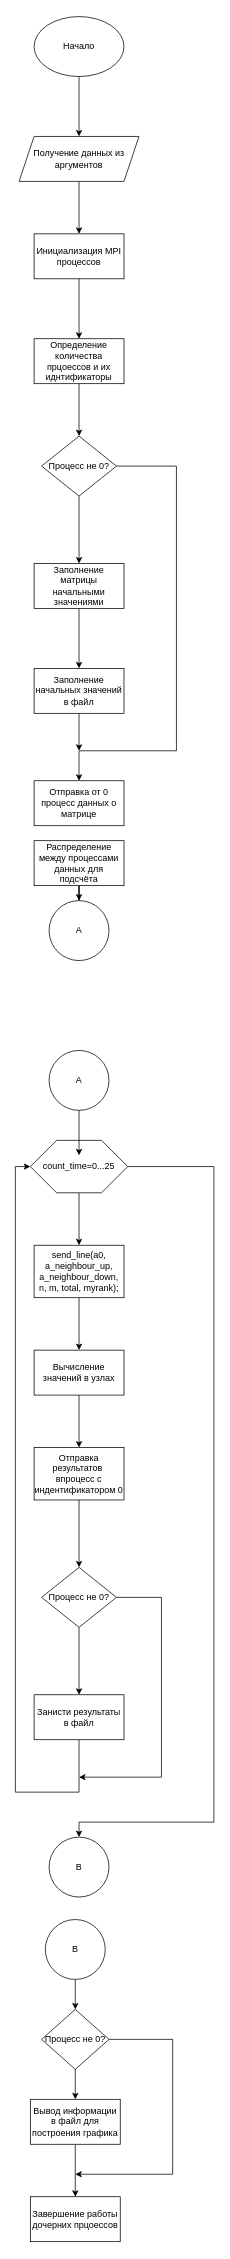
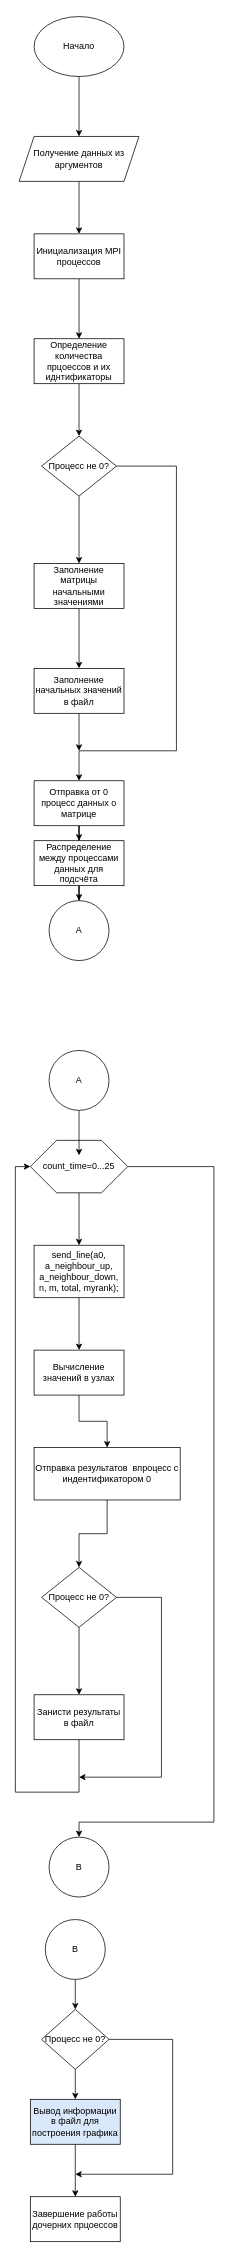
  <mxCell id="0" />
  <mxCell id="1" parent="0" />
  <mxCell id="2" style="edgeStyle=orthogonalEdgeStyle;rounded=0;orthogonalLoop=1;jettySize=auto;html=1;" parent="1" source="3" target="5" edge="1"><mxGeometry relative="1" as="geometry" /></mxCell>
  <mxCell id="3" value="Начало" style="ellipse;whiteSpace=wrap;html=1;" parent="1" vertex="1"><mxGeometry x="45" y="20" width="120" height="80" as="geometry" /></mxCell>
  <mxCell id="4" style="edgeStyle=orthogonalEdgeStyle;rounded=0;orthogonalLoop=1;jettySize=auto;html=1;entryX=0.5;entryY=0;entryDx=0;entryDy=0;" parent="1" source="5" target="7" edge="1"><mxGeometry relative="1" as="geometry" /></mxCell>
  <mxCell id="5" value="Получение данных из аргументов" style="shape=parallelogram;perimeter=parallelogramPerimeter;whiteSpace=wrap;html=1;fixedSize=1;" parent="1" vertex="1"><mxGeometry x="25" y="180" width="160" height="60" as="geometry" /></mxCell>
  <mxCell id="6" value="" style="edgeStyle=orthogonalEdgeStyle;rounded=0;orthogonalLoop=1;jettySize=auto;html=1;" parent="1" source="7" target="9" edge="1"><mxGeometry relative="1" as="geometry" /></mxCell>
  <mxCell id="7" value="Инициализация MPI процессов" style="rounded=0;whiteSpace=wrap;html=1;" parent="1" vertex="1"><mxGeometry x="45" y="310" width="120" height="60" as="geometry" /></mxCell>
  <mxCell id="8" value="" style="edgeStyle=orthogonalEdgeStyle;rounded=0;orthogonalLoop=1;jettySize=auto;html=1;" parent="1" source="9" target="12" edge="1"><mxGeometry relative="1" as="geometry" /></mxCell>
  <mxCell id="9" value="Определение количества прцоессов и их иднтификаторы" style="rounded=0;whiteSpace=wrap;html=1;" parent="1" vertex="1"><mxGeometry x="45" y="450" width="120" height="60" as="geometry" /></mxCell>
  <mxCell id="10" value="" style="edgeStyle=orthogonalEdgeStyle;rounded=0;orthogonalLoop=1;jettySize=auto;html=1;" parent="1" source="12" target="14" edge="1"><mxGeometry relative="1" as="geometry" /></mxCell>
  <mxCell id="11" style="edgeStyle=orthogonalEdgeStyle;rounded=0;orthogonalLoop=1;jettySize=auto;html=1;exitX=1;exitY=0.5;exitDx=0;exitDy=0;" parent="1" source="12" edge="1"><mxGeometry relative="1" as="geometry"><mxPoint x="105" y="1040" as="targetPoint" /><Array as="points"><mxPoint x="235" y="620" /><mxPoint x="235" y="1000" /><mxPoint x="105" y="1000" /></Array></mxGeometry></mxCell>
  <mxCell id="12" value="Процесс не 0?" style="rhombus;whiteSpace=wrap;html=1;rounded=0;" parent="1" vertex="1"><mxGeometry x="55" y="580" width="100" height="80" as="geometry" /></mxCell>
  <mxCell id="13" value="" style="edgeStyle=orthogonalEdgeStyle;rounded=0;orthogonalLoop=1;jettySize=auto;html=1;" parent="1" source="14" target="16" edge="1"><mxGeometry relative="1" as="geometry" /></mxCell>
  <mxCell id="14" value="Заполнение матрицы начальными значениями" style="whiteSpace=wrap;html=1;rounded=0;" parent="1" vertex="1"><mxGeometry x="45" y="750" width="120" height="60" as="geometry" /></mxCell>
  <mxCell id="15" style="edgeStyle=orthogonalEdgeStyle;rounded=0;orthogonalLoop=1;jettySize=auto;html=1;" parent="1" source="16" edge="1"><mxGeometry relative="1" as="geometry"><mxPoint x="105" y="1000" as="targetPoint" /></mxGeometry></mxCell>
  <mxCell id="16" value="Заполнение начальных значений в файл" style="whiteSpace=wrap;html=1;rounded=0;" parent="1" vertex="1"><mxGeometry x="45" y="890" width="120" height="60" as="geometry" /></mxCell>
+ <mxCell id="17" value="" style="edgeStyle=orthogonalEdgeStyle;rounded=0;orthogonalLoop=1;jettySize=auto;html=1;" parent="1" source="18" target="20" edge="1"><mxGeometry relative="1" as="geometry" /></mxCell>
  <mxCell id="18" value="Отправка от 0 процесс данных о матрице" style="rounded=0;whiteSpace=wrap;html=1;" parent="1" vertex="1"><mxGeometry x="45" y="1040" width="120" height="60" as="geometry" /></mxCell>
  <mxCell id="19" value="" style="edgeStyle=orthogonalEdgeStyle;rounded=0;orthogonalLoop=1;jettySize=auto;html=1;" edge="1" parent="1" source="20" target="45"><mxGeometry relative="1" as="geometry" /></mxCell>
  <mxCell id="20" value="Распределение между процессами данных для подсчёта" style="rounded=0;whiteSpace=wrap;html=1;" parent="1" vertex="1"><mxGeometry x="45" y="1120" width="120" height="60" as="geometry" /></mxCell>
  <mxCell id="21" style="edgeStyle=orthogonalEdgeStyle;rounded=0;orthogonalLoop=1;jettySize=auto;html=1;entryX=0.5;entryY=0;entryDx=0;entryDy=0;" parent="1" source="23" target="25" edge="1"><mxGeometry relative="1" as="geometry" /></mxCell>
  <mxCell id="22" style="edgeStyle=orthogonalEdgeStyle;rounded=0;orthogonalLoop=1;jettySize=auto;html=1;exitX=1;exitY=0.5;exitDx=0;exitDy=0;entryX=0.5;entryY=0;entryDx=0;entryDy=0;" parent="1" source="23" target="42" edge="1"><mxGeometry relative="1" as="geometry"><mxPoint x="105" y="2490" as="targetPoint" /><Array as="points"><mxPoint x="285" y="1555" /><mxPoint x="285" y="2430" /><mxPoint x="105" y="2430" /></Array></mxGeometry></mxCell>
  <mxCell id="23" value="" style="verticalLabelPosition=bottom;verticalAlign=top;html=1;shape=hexagon;perimeter=hexagonPerimeter2;arcSize=6;size=0.27;" parent="1" vertex="1"><mxGeometry x="40" y="1520" width="130" height="70" as="geometry" /></mxCell>
  <mxCell id="24" value="" style="edgeStyle=orthogonalEdgeStyle;rounded=0;orthogonalLoop=1;jettySize=auto;html=1;" parent="1" source="25" target="27" edge="1"><mxGeometry relative="1" as="geometry" /></mxCell>
  <mxCell id="25" value="&lt;div&gt;&lt;span style=&quot;background-color: initial;&quot;&gt;send_line(a0, a_neighbour_up, a_neighbour_down, n, m, total, myrank);&lt;/span&gt;&lt;br&gt;&lt;/div&gt;" style="rounded=0;whiteSpace=wrap;html=1;" parent="1" vertex="1"><mxGeometry x="45" y="1660" width="120" height="70" as="geometry" /></mxCell>
  <mxCell id="26" value="" style="edgeStyle=orthogonalEdgeStyle;rounded=0;orthogonalLoop=1;jettySize=auto;html=1;" parent="1" source="27" target="29" edge="1"><mxGeometry relative="1" as="geometry" /></mxCell>
  <mxCell id="27" value="Вычисление значений в узлах" style="rounded=0;whiteSpace=wrap;html=1;" parent="1" vertex="1"><mxGeometry x="45" y="1800" width="120" height="60" as="geometry" /></mxCell>
  <mxCell id="28" style="edgeStyle=orthogonalEdgeStyle;rounded=0;orthogonalLoop=1;jettySize=auto;html=1;" parent="1" source="29" target="32" edge="1"><mxGeometry relative="1" as="geometry" /></mxCell>
- <mxCell id="29" value="Отправка результатов&amp;nbsp; впроцесс с индентификатором 0" style="rounded=0;whiteSpace=wrap;html=1;" parent="1" vertex="1"><mxGeometry x="45" y="1930" width="120" height="70" as="geometry" /></mxCell>
+ <mxCell id="29" value="Отправка результатов&amp;nbsp; впроцесс с индентификатором 0" style="rounded=0;whiteSpace=wrap;html=1;" parent="1" vertex="1"><mxGeometry x="45" y="1930" width="195" height="70" as="geometry" /></mxCell>
  <mxCell id="30" value="" style="edgeStyle=orthogonalEdgeStyle;rounded=0;orthogonalLoop=1;jettySize=auto;html=1;" parent="1" source="32" target="34" edge="1"><mxGeometry relative="1" as="geometry" /></mxCell>
  <mxCell id="31" style="edgeStyle=orthogonalEdgeStyle;rounded=0;orthogonalLoop=1;jettySize=auto;html=1;exitX=1;exitY=0.5;exitDx=0;exitDy=0;" parent="1" source="32" edge="1"><mxGeometry relative="1" as="geometry"><mxPoint x="105" y="2370" as="targetPoint" /><Array as="points"><mxPoint x="215" y="2130" /><mxPoint x="215" y="2370" /></Array></mxGeometry></mxCell>
  <mxCell id="32" value="&lt;span style=&quot;&quot;&gt;Процесс не 0?&lt;/span&gt;" style="rhombus;whiteSpace=wrap;html=1;" parent="1" vertex="1"><mxGeometry x="55" y="2090" width="100" height="80" as="geometry" /></mxCell>
  <mxCell id="33" style="edgeStyle=orthogonalEdgeStyle;rounded=0;orthogonalLoop=1;jettySize=auto;html=1;entryX=0;entryY=0.5;entryDx=0;entryDy=0;" parent="1" source="34" target="23" edge="1"><mxGeometry relative="1" as="geometry"><mxPoint x="-35" y="2130" as="targetPoint" /><Array as="points"><mxPoint x="105" y="2390" /><mxPoint x="20" y="2390" /><mxPoint x="20" y="1555" /></Array></mxGeometry></mxCell>
  <mxCell id="34" value="Занисти результаты в файл" style="whiteSpace=wrap;html=1;" parent="1" vertex="1"><mxGeometry x="45" y="2260" width="120" height="60" as="geometry" /></mxCell>
  <mxCell id="35" value="" style="edgeStyle=orthogonalEdgeStyle;rounded=0;orthogonalLoop=1;jettySize=auto;html=1;" parent="1" source="37" target="39" edge="1"><mxGeometry relative="1" as="geometry" /></mxCell>
  <mxCell id="36" style="edgeStyle=orthogonalEdgeStyle;rounded=0;orthogonalLoop=1;jettySize=auto;html=1;exitX=1;exitY=0.5;exitDx=0;exitDy=0;" parent="1" source="37" edge="1"><mxGeometry relative="1" as="geometry"><mxPoint x="100" y="2900" as="targetPoint" /><Array as="points"><mxPoint x="230" y="2720" /><mxPoint x="230" y="2900" /></Array></mxGeometry></mxCell>
  <mxCell id="37" value="&lt;span style=&quot;&quot;&gt;Процесс не 0?&lt;/span&gt;" style="rhombus;whiteSpace=wrap;html=1;" parent="1" vertex="1"><mxGeometry x="55" y="2680" width="90" height="80" as="geometry" /></mxCell>
  <mxCell id="38" value="" style="edgeStyle=orthogonalEdgeStyle;rounded=0;orthogonalLoop=1;jettySize=auto;html=1;" parent="1" source="39" target="40" edge="1"><mxGeometry relative="1" as="geometry" /></mxCell>
- <mxCell id="39" value="Вывод информации в файл для построения графика" style="rounded=0;whiteSpace=wrap;html=1;" parent="1" vertex="1"><mxGeometry x="40" y="2800" width="120" height="60" as="geometry" /></mxCell>
+ <mxCell id="39" value="Вывод информации в файл для построения графика" style="rounded=0;whiteSpace=wrap;html=1;fillColor=#dae8fc;" parent="1" vertex="1"><mxGeometry x="40" y="2800" width="120" height="60" as="geometry" /></mxCell>
  <mxCell id="40" value="Завершение работы дочерних прцоессов" style="rounded=0;whiteSpace=wrap;html=1;" parent="1" vertex="1"><mxGeometry x="40" y="2930" width="120" height="60" as="geometry" /></mxCell>
  <mxCell id="41" value="count_time=0...25" style="text;html=1;strokeColor=none;fillColor=none;align=center;verticalAlign=middle;whiteSpace=wrap;rounded=0;" parent="1" vertex="1"><mxGeometry x="75" y="1540" width="60" height="30" as="geometry" /></mxCell>
  <mxCell id="42" value="B" style="ellipse;whiteSpace=wrap;html=1;aspect=fixed;" vertex="1" parent="1"><mxGeometry x="65" y="2450" width="80" height="80" as="geometry" /></mxCell>
  <mxCell id="43" value="" style="edgeStyle=orthogonalEdgeStyle;rounded=0;orthogonalLoop=1;jettySize=auto;html=1;" edge="1" parent="1" source="44" target="37"><mxGeometry relative="1" as="geometry" /></mxCell>
  <mxCell id="44" value="B" style="ellipse;whiteSpace=wrap;html=1;aspect=fixed;" vertex="1" parent="1"><mxGeometry x="60" y="2560" width="80" height="80" as="geometry" /></mxCell>
  <mxCell id="45" value="A" style="ellipse;whiteSpace=wrap;html=1;aspect=fixed;" vertex="1" parent="1"><mxGeometry x="65" y="1200" width="80" height="80" as="geometry" /></mxCell>
  <mxCell id="46" value="" style="edgeStyle=orthogonalEdgeStyle;rounded=0;orthogonalLoop=1;jettySize=auto;html=1;" edge="1" parent="1" source="47" target="41"><mxGeometry relative="1" as="geometry" /></mxCell>
  <mxCell id="47" value="A" style="ellipse;whiteSpace=wrap;html=1;aspect=fixed;" vertex="1" parent="1"><mxGeometry x="65" y="1400" width="80" height="80" as="geometry" /></mxCell>
